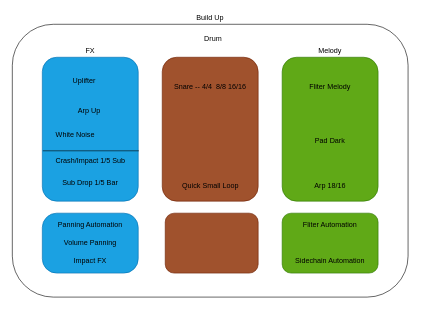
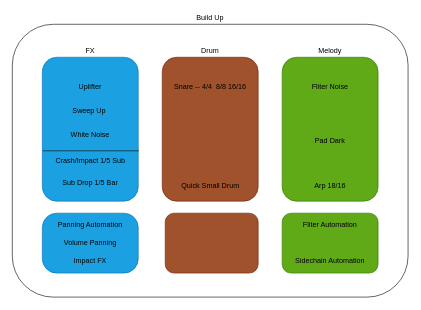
  <mxCell id="0" />
  <mxCell id="1" parent="0" />
  <mxCell id="2" value="" style="rounded=1;whiteSpace=wrap;html=1;" parent="1" vertex="1"><mxGeometry x="20" y="40" width="660" height="455" as="geometry" /></mxCell>
  <mxCell id="3" value="" style="rounded=1;whiteSpace=wrap;html=1;fillColor=#1ba1e2;strokeColor=#006EAF;fontColor=#ffffff;" parent="1" vertex="1"><mxGeometry x="70" y="95" width="160" height="240" as="geometry" /></mxCell>
- <mxCell id="4" value="Uplifter" style="text;html=1;strokeColor=none;fillColor=none;align=center;verticalAlign=middle;whiteSpace=wrap;rounded=0;" parent="1" vertex="1"><mxGeometry x="95" y="125" width="90" height="20" as="geometry" /></mxCell>
- <mxCell id="5" value="Arp Up&amp;nbsp;" style="text;html=1;strokeColor=none;fillColor=none;align=center;verticalAlign=middle;whiteSpace=wrap;rounded=0;" parent="1" vertex="1"><mxGeometry x="70" y="175" width="160" height="20" as="geometry" /></mxCell>
- <mxCell id="6" value="White Noise" style="text;html=1;strokeColor=none;fillColor=none;align=center;verticalAlign=middle;whiteSpace=wrap;rounded=0;" parent="1" vertex="1"><mxGeometry x="75" y="215" width="100" height="20" as="geometry" /></mxCell>
+ <mxCell id="4" value="Uplifter" style="text;html=1;strokeColor=none;fillColor=none;align=center;verticalAlign=middle;whiteSpace=wrap;rounded=0;" parent="1" vertex="1"><mxGeometry x="105" y="135" width="90" height="20" as="geometry" /></mxCell>
+ <mxCell id="5" value="Sweep Up&amp;nbsp;" style="text;html=1;strokeColor=none;fillColor=none;align=center;verticalAlign=middle;whiteSpace=wrap;rounded=0;" parent="1" vertex="1"><mxGeometry x="70" y="175" width="160" height="20" as="geometry" /></mxCell>
+ <mxCell id="6" value="White Noise" style="text;html=1;strokeColor=none;fillColor=none;align=center;verticalAlign=middle;whiteSpace=wrap;rounded=0;" parent="1" vertex="1"><mxGeometry x="100" y="215" width="100" height="20" as="geometry" /></mxCell>
  <mxCell id="7" value="FX" style="text;html=1;strokeColor=none;fillColor=none;align=center;verticalAlign=middle;whiteSpace=wrap;rounded=0;" parent="1" vertex="1"><mxGeometry x="130" y="75" width="40" height="20" as="geometry" /></mxCell>
  <mxCell id="8" value="" style="rounded=1;whiteSpace=wrap;html=1;strokeColor=#6D1F00;fontColor=#ffffff;fillColor=#a0522d;" parent="1" vertex="1"><mxGeometry x="270" y="95" width="160" height="240" as="geometry" /></mxCell>
  <mxCell id="9" value="Snare -- 4/4&amp;nbsp; 8/8 16/16" style="text;html=1;strokeColor=none;fillColor=none;align=center;verticalAlign=middle;whiteSpace=wrap;rounded=0;" parent="1" vertex="1"><mxGeometry x="255" y="135" width="190" height="20" as="geometry" /></mxCell>
- <mxCell id="10" value="Quick Small Loop" style="text;html=1;strokeColor=none;fillColor=none;align=center;verticalAlign=middle;whiteSpace=wrap;rounded=0;" parent="1" vertex="1"><mxGeometry x="287.5" y="300" width="125" height="20" as="geometry" /></mxCell>
- <mxCell id="11" value="Drum" style="text;html=1;strokeColor=none;fillColor=none;align=center;verticalAlign=middle;whiteSpace=wrap;rounded=0;" parent="1" vertex="1"><mxGeometry x="335" y="55" width="40" height="20" as="geometry" /></mxCell>
+ <mxCell id="10" value="Quick Small Drum" style="text;html=1;strokeColor=none;fillColor=none;align=center;verticalAlign=middle;whiteSpace=wrap;rounded=0;" parent="1" vertex="1"><mxGeometry x="287.5" y="300" width="125" height="20" as="geometry" /></mxCell>
+ <mxCell id="11" value="Drum" style="text;html=1;strokeColor=none;fillColor=none;align=center;verticalAlign=middle;whiteSpace=wrap;rounded=0;" parent="1" vertex="1"><mxGeometry x="330" y="75" width="40" height="20" as="geometry" /></mxCell>
  <mxCell id="12" value="" style="rounded=1;whiteSpace=wrap;html=1;fillColor=#60a917;strokeColor=#2D7600;fontColor=#ffffff;" parent="1" vertex="1"><mxGeometry x="470" y="95" width="160" height="240" as="geometry" /></mxCell>
- <mxCell id="13" value="Fliter Melody" style="text;html=1;strokeColor=none;fillColor=none;align=center;verticalAlign=middle;whiteSpace=wrap;rounded=0;" parent="1" vertex="1"><mxGeometry x="500" y="135" width="100" height="20" as="geometry" /></mxCell>
+ <mxCell id="13" value="Fliter Noise" style="text;html=1;strokeColor=none;fillColor=none;align=center;verticalAlign=middle;whiteSpace=wrap;rounded=0;" parent="1" vertex="1"><mxGeometry x="500" y="135" width="100" height="20" as="geometry" /></mxCell>
  <mxCell id="14" value="Melody" style="text;html=1;strokeColor=none;fillColor=none;align=center;verticalAlign=middle;whiteSpace=wrap;rounded=0;" parent="1" vertex="1"><mxGeometry x="530" y="75" width="40" height="20" as="geometry" /></mxCell>
  <mxCell id="15" value="Build Up" style="text;html=1;strokeColor=none;fillColor=none;align=center;verticalAlign=middle;whiteSpace=wrap;rounded=0;" parent="1" vertex="1"><mxGeometry x="315" y="20" width="70" height="20" as="geometry" /></mxCell>
  <mxCell id="16" value="Crash/Impact 1/5 Sub" style="text;html=1;strokeColor=none;fillColor=none;align=center;verticalAlign=middle;whiteSpace=wrap;rounded=0;" parent="1" vertex="1"><mxGeometry x="77.5" y="257.5" width="145" height="20" as="geometry" /></mxCell>
  <mxCell id="17" value="Pad Dark" style="text;html=1;strokeColor=none;fillColor=none;align=center;verticalAlign=middle;whiteSpace=wrap;rounded=0;" parent="1" vertex="1"><mxGeometry x="505" y="225" width="90" height="20" as="geometry" /></mxCell>
  <mxCell id="18" value="" style="rounded=1;whiteSpace=wrap;html=1;fillColor=#1ba1e2;arcSize=24;strokeColor=#006EAF;fontColor=#ffffff;" parent="1" vertex="1"><mxGeometry x="70" y="355" width="160" height="100" as="geometry" /></mxCell>
  <mxCell id="19" value="Panning Automation" style="text;html=1;strokeColor=none;fillColor=none;align=center;verticalAlign=middle;whiteSpace=wrap;rounded=0;" parent="1" vertex="1"><mxGeometry x="80" y="365" width="140" height="20" as="geometry" /></mxCell>
  <mxCell id="20" value="Impact FX" style="text;html=1;strokeColor=none;fillColor=none;align=center;verticalAlign=middle;whiteSpace=wrap;rounded=0;" parent="1" vertex="1"><mxGeometry x="110" y="425" width="80" height="20" as="geometry" /></mxCell>
  <mxCell id="21" value="Volume Panning" style="text;html=1;strokeColor=none;fillColor=none;align=center;verticalAlign=middle;whiteSpace=wrap;rounded=0;" parent="1" vertex="1"><mxGeometry x="80" y="395" width="140" height="20" as="geometry" /></mxCell>
  <mxCell id="22" value="" style="rounded=1;whiteSpace=wrap;html=1;fillColor=#a0522d;strokeColor=#6D1F00;fontColor=#ffffff;" parent="1" vertex="1"><mxGeometry x="275" y="355" width="155" height="100" as="geometry" /></mxCell>
  <mxCell id="23" value="Arp 18/16" style="text;html=1;strokeColor=none;fillColor=none;align=center;verticalAlign=middle;whiteSpace=wrap;rounded=0;" parent="1" vertex="1"><mxGeometry x="505" y="300" width="90" height="20" as="geometry" /></mxCell>
  <mxCell id="24" value="" style="rounded=1;whiteSpace=wrap;html=1;fillColor=#60a917;strokeColor=#2D7600;fontColor=#ffffff;" parent="1" vertex="1"><mxGeometry x="470" y="355" width="160" height="100" as="geometry" /></mxCell>
  <mxCell id="25" value="Fliter Automation" style="text;html=1;strokeColor=none;fillColor=none;align=center;verticalAlign=middle;whiteSpace=wrap;rounded=0;" parent="1" vertex="1"><mxGeometry x="485" y="365" width="130" height="20" as="geometry" /></mxCell>
  <mxCell id="26" value="Sidechain Automation" style="text;html=1;strokeColor=none;fillColor=none;align=center;verticalAlign=middle;whiteSpace=wrap;rounded=0;" parent="1" vertex="1"><mxGeometry x="480" y="425" width="140" height="20" as="geometry" /></mxCell>
  <mxCell id="27" value="Sub Drop 1/5 Bar" style="text;html=1;strokeColor=none;fillColor=none;align=center;verticalAlign=middle;whiteSpace=wrap;rounded=0;" parent="1" vertex="1"><mxGeometry x="95" y="295" width="110" height="20" as="geometry" /></mxCell>
  <mxCell id="28" value="" style="endArrow=none;html=1;strokeWidth=1;exitX=0.005;exitY=0.65;exitDx=0;exitDy=0;exitPerimeter=0;fontSize=8;" parent="1" source="3" edge="1"><mxGeometry width="50" height="50" relative="1" as="geometry"><mxPoint x="-40" y="215" as="sourcePoint" /><mxPoint x="231" y="251" as="targetPoint" /></mxGeometry></mxCell>
